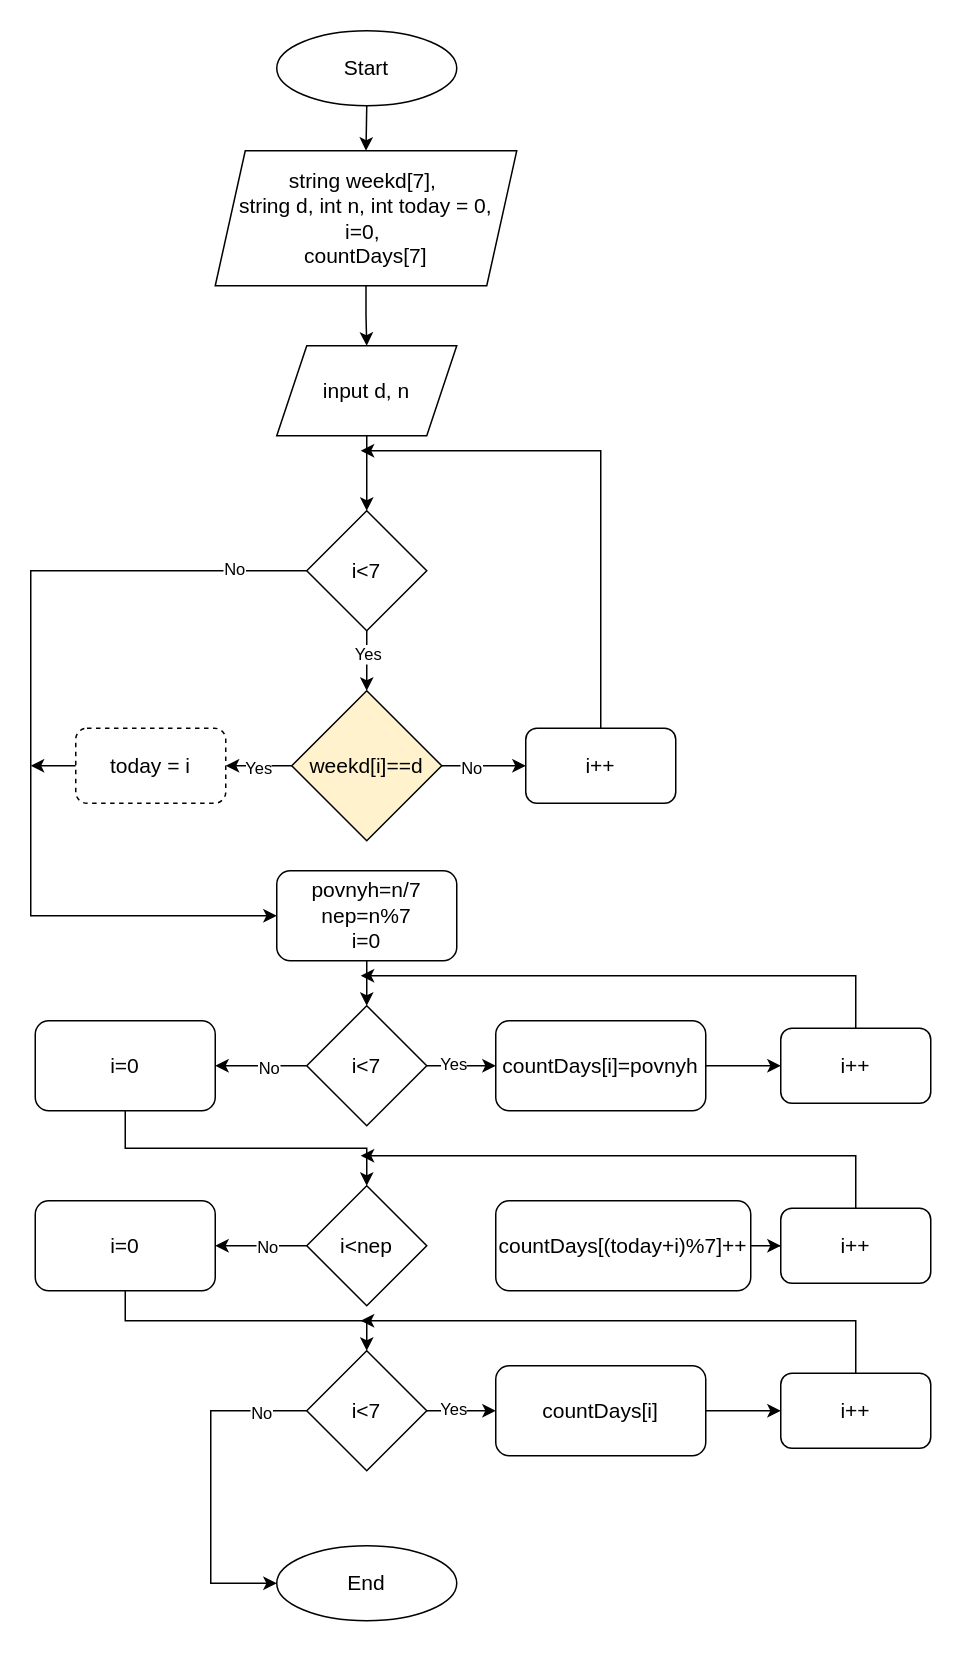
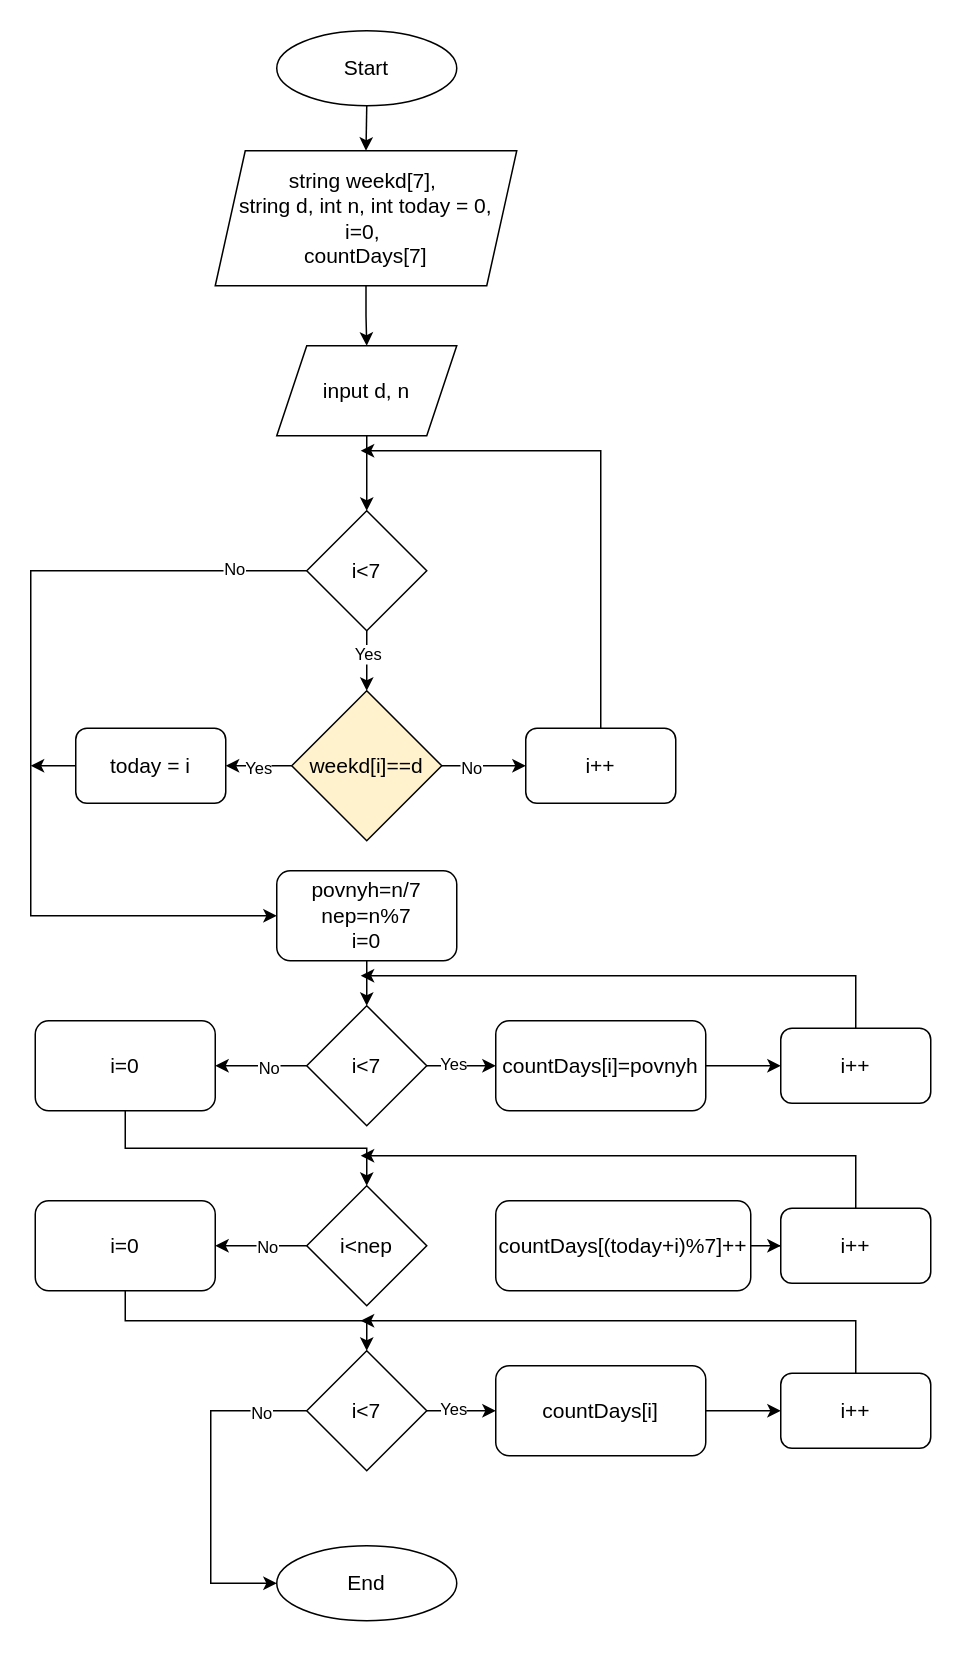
  <mxCell id="0" />
  <mxCell id="1" parent="0" />
  <mxCell id="2" value="&lt;font style=&quot;font-size: 14px;&quot;&gt;End&lt;/font&gt;" style="ellipse;whiteSpace=wrap;html=1;" vertex="1" parent="1"><mxGeometry x="184" y="1030" width="120" height="50" as="geometry" /></mxCell>
  <mxCell id="3" style="edgeStyle=orthogonalEdgeStyle;rounded=0;orthogonalLoop=1;jettySize=auto;html=1;exitX=0.5;exitY=1;exitDx=0;exitDy=0;entryX=0.5;entryY=0;entryDx=0;entryDy=0;" edge="1" parent="1" source="4" target="6"><mxGeometry relative="1" as="geometry"><mxPoint x="244" y="110" as="targetPoint" /></mxGeometry></mxCell>
  <mxCell id="4" value="&lt;font style=&quot;font-size: 14px;&quot;&gt;Start&lt;/font&gt;" style="ellipse;whiteSpace=wrap;html=1;" vertex="1" parent="1"><mxGeometry x="184" y="20" width="120" height="50" as="geometry" /></mxCell>
  <mxCell id="5" style="edgeStyle=orthogonalEdgeStyle;rounded=0;orthogonalLoop=1;jettySize=auto;html=1;exitX=0.5;exitY=1;exitDx=0;exitDy=0;entryX=0.5;entryY=0;entryDx=0;entryDy=0;" edge="1" parent="1" source="6" target="8"><mxGeometry relative="1" as="geometry" /></mxCell>
  <mxCell id="6" value="&lt;span style=&quot;font-size: 14px;&quot;&gt;string weekd[7],&amp;nbsp;&lt;/span&gt;&lt;div&gt;&lt;span style=&quot;font-size: 14px;&quot;&gt;string d, int n, int today = 0, i=0,&amp;nbsp;&lt;/span&gt;&lt;div&gt;&lt;span style=&quot;font-size: 14px;&quot;&gt;countDays[7]&lt;/span&gt;&lt;/div&gt;&lt;/div&gt;" style="shape=parallelogram;perimeter=parallelogramPerimeter;whiteSpace=wrap;html=1;fixedSize=1;" vertex="1" parent="1"><mxGeometry x="143" y="100" width="201" height="90" as="geometry" /></mxCell>
  <mxCell id="7" style="edgeStyle=orthogonalEdgeStyle;rounded=0;orthogonalLoop=1;jettySize=auto;html=1;exitX=0.5;exitY=1;exitDx=0;exitDy=0;entryX=0.5;entryY=0;entryDx=0;entryDy=0;" edge="1" parent="1" source="8" target="13"><mxGeometry relative="1" as="geometry"><mxPoint x="244" y="330" as="targetPoint" /></mxGeometry></mxCell>
  <mxCell id="8" value="&lt;span style=&quot;font-size: 14px;&quot;&gt;input d, n&lt;/span&gt;" style="shape=parallelogram;perimeter=parallelogramPerimeter;whiteSpace=wrap;html=1;fixedSize=1;" vertex="1" parent="1"><mxGeometry x="184" y="230" width="120" height="60" as="geometry" /></mxCell>
  <mxCell id="9" style="edgeStyle=orthogonalEdgeStyle;rounded=0;orthogonalLoop=1;jettySize=auto;html=1;exitX=0.5;exitY=1;exitDx=0;exitDy=0;entryX=0.5;entryY=0;entryDx=0;entryDy=0;" edge="1" parent="1" source="13" target="18"><mxGeometry relative="1" as="geometry" /></mxCell>
  <mxCell id="10" value="Yes" style="edgeLabel;html=1;align=center;verticalAlign=middle;resizable=0;points=[];" vertex="1" connectable="0" parent="9"><mxGeometry x="-0.26" relative="1" as="geometry"><mxPoint as="offset" /></mxGeometry></mxCell>
  <mxCell id="11" style="edgeStyle=orthogonalEdgeStyle;rounded=0;orthogonalLoop=1;jettySize=auto;html=1;exitX=0;exitY=0.5;exitDx=0;exitDy=0;entryX=0;entryY=0.5;entryDx=0;entryDy=0;" edge="1" parent="1" source="13" target="24"><mxGeometry relative="1" as="geometry"><mxPoint x="20" y="610" as="targetPoint" /><Array as="points"><mxPoint x="20" y="380" /><mxPoint x="20" y="610" /></Array></mxGeometry></mxCell>
  <mxCell id="12" value="No" style="edgeLabel;html=1;align=center;verticalAlign=middle;resizable=0;points=[];" vertex="1" connectable="0" parent="11"><mxGeometry x="-0.831" y="-2" relative="1" as="geometry"><mxPoint as="offset" /></mxGeometry></mxCell>
  <mxCell id="13" value="&lt;font style=&quot;font-size: 14px;&quot;&gt;i&amp;lt;7&lt;/font&gt;" style="rhombus;whiteSpace=wrap;html=1;" vertex="1" parent="1"><mxGeometry x="204" y="340" width="80" height="80" as="geometry" /></mxCell>
  <mxCell id="14" style="edgeStyle=orthogonalEdgeStyle;rounded=0;orthogonalLoop=1;jettySize=auto;html=1;exitX=0;exitY=0.5;exitDx=0;exitDy=0;entryX=1;entryY=0.5;entryDx=0;entryDy=0;" edge="1" parent="1" source="18" target="20"><mxGeometry relative="1" as="geometry" /></mxCell>
  <mxCell id="15" value="Yes" style="edgeLabel;html=1;align=center;verticalAlign=middle;resizable=0;points=[];" vertex="1" connectable="0" parent="14"><mxGeometry x="0.054" y="1" relative="1" as="geometry"><mxPoint as="offset" /></mxGeometry></mxCell>
  <mxCell id="16" style="edgeStyle=orthogonalEdgeStyle;rounded=0;orthogonalLoop=1;jettySize=auto;html=1;exitX=1;exitY=0.5;exitDx=0;exitDy=0;entryX=0;entryY=0.5;entryDx=0;entryDy=0;" edge="1" parent="1" source="18" target="22"><mxGeometry relative="1" as="geometry" /></mxCell>
  <mxCell id="17" value="No" style="edgeLabel;html=1;align=center;verticalAlign=middle;resizable=0;points=[];" vertex="1" connectable="0" parent="16"><mxGeometry x="-0.329" y="-1" relative="1" as="geometry"><mxPoint as="offset" /></mxGeometry></mxCell>
  <mxCell id="18" value="&lt;font style=&quot;font-size: 14px;&quot;&gt;weekd[i]==d&lt;/font&gt;" style="rhombus;whiteSpace=wrap;html=1;fillColor=#fff2cc;" vertex="1" parent="1"><mxGeometry x="194" y="460" width="100" height="100" as="geometry" /></mxCell>
  <mxCell id="19" style="edgeStyle=orthogonalEdgeStyle;rounded=0;orthogonalLoop=1;jettySize=auto;html=1;exitX=0;exitY=0.5;exitDx=0;exitDy=0;" edge="1" parent="1" source="20"><mxGeometry relative="1" as="geometry"><mxPoint x="20" y="510" as="targetPoint" /></mxGeometry></mxCell>
- <mxCell id="20" value="&lt;font style=&quot;font-size: 14px;&quot;&gt;today = i&lt;/font&gt;" style="rounded=1;whiteSpace=wrap;html=1;dashed=1;" vertex="1" parent="1"><mxGeometry x="50" y="485" width="100" height="50" as="geometry" /></mxCell>
+ <mxCell id="20" value="&lt;font style=&quot;font-size: 14px;&quot;&gt;today = i&lt;/font&gt;" style="rounded=1;whiteSpace=wrap;html=1;" vertex="1" parent="1"><mxGeometry x="50" y="485" width="100" height="50" as="geometry" /></mxCell>
  <mxCell id="21" style="edgeStyle=orthogonalEdgeStyle;rounded=0;orthogonalLoop=1;jettySize=auto;html=1;exitX=0.5;exitY=0;exitDx=0;exitDy=0;" edge="1" parent="1" source="22"><mxGeometry relative="1" as="geometry"><mxPoint x="240" y="300" as="targetPoint" /><Array as="points"><mxPoint x="400" y="300" /></Array></mxGeometry></mxCell>
  <mxCell id="22" value="&lt;font style=&quot;font-size: 14px;&quot;&gt;i++&lt;/font&gt;" style="rounded=1;whiteSpace=wrap;html=1;" vertex="1" parent="1"><mxGeometry x="350" y="485" width="100" height="50" as="geometry" /></mxCell>
  <mxCell id="23" style="edgeStyle=orthogonalEdgeStyle;rounded=0;orthogonalLoop=1;jettySize=auto;html=1;exitX=0.5;exitY=1;exitDx=0;exitDy=0;entryX=0.5;entryY=0;entryDx=0;entryDy=0;" edge="1" parent="1" source="24" target="29"><mxGeometry relative="1" as="geometry" /></mxCell>
  <mxCell id="24" value="&lt;font style=&quot;font-size: 14px;&quot;&gt;povnyh=n/7&lt;/font&gt;&lt;div style=&quot;font-size: 14px;&quot;&gt;&lt;font style=&quot;font-size: 14px;&quot;&gt;nep=n%7&lt;/font&gt;&lt;/div&gt;&lt;div style=&quot;font-size: 14px;&quot;&gt;&lt;font style=&quot;font-size: 14px;&quot;&gt;i=0&lt;/font&gt;&lt;/div&gt;" style="rounded=1;whiteSpace=wrap;html=1;" vertex="1" parent="1"><mxGeometry x="184" y="580" width="120" height="60" as="geometry" /></mxCell>
  <mxCell id="25" style="edgeStyle=orthogonalEdgeStyle;rounded=0;orthogonalLoop=1;jettySize=auto;html=1;exitX=1;exitY=0.5;exitDx=0;exitDy=0;entryX=0;entryY=0.5;entryDx=0;entryDy=0;" edge="1" parent="1" source="29" target="31"><mxGeometry relative="1" as="geometry" /></mxCell>
  <mxCell id="26" value="Yes" style="edgeLabel;html=1;align=center;verticalAlign=middle;resizable=0;points=[];" vertex="1" connectable="0" parent="25"><mxGeometry x="-0.27" y="2" relative="1" as="geometry"><mxPoint as="offset" /></mxGeometry></mxCell>
  <mxCell id="27" style="edgeStyle=orthogonalEdgeStyle;rounded=0;orthogonalLoop=1;jettySize=auto;html=1;exitX=0;exitY=0.5;exitDx=0;exitDy=0;entryX=1;entryY=0.5;entryDx=0;entryDy=0;" edge="1" parent="1" source="29" target="42"><mxGeometry relative="1" as="geometry" /></mxCell>
  <mxCell id="28" value="No" style="edgeLabel;html=1;align=center;verticalAlign=middle;resizable=0;points=[];" vertex="1" connectable="0" parent="27"><mxGeometry x="-0.141" y="1" relative="1" as="geometry"><mxPoint as="offset" /></mxGeometry></mxCell>
  <mxCell id="29" value="&lt;font style=&quot;font-size: 14px;&quot;&gt;i&amp;lt;7&lt;/font&gt;" style="rhombus;whiteSpace=wrap;html=1;" vertex="1" parent="1"><mxGeometry x="204" y="670" width="80" height="80" as="geometry" /></mxCell>
  <mxCell id="30" value="" style="edgeStyle=orthogonalEdgeStyle;rounded=0;orthogonalLoop=1;jettySize=auto;html=1;" edge="1" parent="1" source="31" target="33"><mxGeometry relative="1" as="geometry" /></mxCell>
  <mxCell id="31" value="&lt;font style=&quot;font-size: 14px;&quot;&gt;countDays[i]=povnyh&lt;/font&gt;" style="rounded=1;whiteSpace=wrap;html=1;" vertex="1" parent="1"><mxGeometry x="330" y="680" width="140" height="60" as="geometry" /></mxCell>
  <mxCell id="32" style="edgeStyle=orthogonalEdgeStyle;rounded=0;orthogonalLoop=1;jettySize=auto;html=1;exitX=0.5;exitY=0;exitDx=0;exitDy=0;" edge="1" parent="1" source="33"><mxGeometry relative="1" as="geometry"><mxPoint x="240" y="650" as="targetPoint" /><Array as="points"><mxPoint x="570" y="650" /></Array></mxGeometry></mxCell>
  <mxCell id="33" value="&lt;font style=&quot;font-size: 14px;&quot;&gt;i++&lt;/font&gt;" style="rounded=1;whiteSpace=wrap;html=1;" vertex="1" parent="1"><mxGeometry x="520" y="685" width="100" height="50" as="geometry" /></mxCell>
  <mxCell id="34" style="edgeStyle=orthogonalEdgeStyle;rounded=0;orthogonalLoop=1;jettySize=auto;html=1;exitX=0;exitY=0.5;exitDx=0;exitDy=0;entryX=1;entryY=0.5;entryDx=0;entryDy=0;" edge="1" parent="1" source="36" target="53"><mxGeometry relative="1" as="geometry" /></mxCell>
  <mxCell id="35" value="No" style="edgeLabel;html=1;align=center;verticalAlign=middle;resizable=0;points=[];" vertex="1" connectable="0" parent="34"><mxGeometry x="-0.108" relative="1" as="geometry"><mxPoint as="offset" /></mxGeometry></mxCell>
  <mxCell id="36" value="&lt;font style=&quot;font-size: 14px;&quot;&gt;i&amp;lt;nep&lt;/font&gt;" style="rhombus;whiteSpace=wrap;html=1;" vertex="1" parent="1"><mxGeometry x="204" y="790" width="80" height="80" as="geometry" /></mxCell>
  <mxCell id="37" value="" style="edgeStyle=orthogonalEdgeStyle;rounded=0;orthogonalLoop=1;jettySize=auto;html=1;" edge="1" parent="1" source="38" target="40"><mxGeometry relative="1" as="geometry" /></mxCell>
  <mxCell id="38" value="&lt;font style=&quot;font-size: 14px;&quot;&gt;countDays[(today+i)%7]++&lt;/font&gt;" style="rounded=1;whiteSpace=wrap;html=1;" vertex="1" parent="1"><mxGeometry x="330" y="800" width="170" height="60" as="geometry" /></mxCell>
  <mxCell id="39" style="edgeStyle=orthogonalEdgeStyle;rounded=0;orthogonalLoop=1;jettySize=auto;html=1;exitX=0.5;exitY=0;exitDx=0;exitDy=0;" edge="1" parent="1" source="40"><mxGeometry relative="1" as="geometry"><mxPoint x="240" y="770" as="targetPoint" /><Array as="points"><mxPoint x="570" y="770" /></Array></mxGeometry></mxCell>
  <mxCell id="40" value="&lt;font style=&quot;font-size: 14px;&quot;&gt;i++&lt;/font&gt;" style="rounded=1;whiteSpace=wrap;html=1;" vertex="1" parent="1"><mxGeometry x="520" y="805" width="100" height="50" as="geometry" /></mxCell>
  <mxCell id="41" style="edgeStyle=orthogonalEdgeStyle;rounded=0;orthogonalLoop=1;jettySize=auto;html=1;exitX=0.5;exitY=1;exitDx=0;exitDy=0;entryX=0.5;entryY=0;entryDx=0;entryDy=0;" edge="1" parent="1" source="42" target="36"><mxGeometry relative="1" as="geometry" /></mxCell>
  <mxCell id="42" value="&lt;span style=&quot;font-size: 14px;&quot;&gt;i=0&lt;/span&gt;" style="rounded=1;whiteSpace=wrap;html=1;" vertex="1" parent="1"><mxGeometry x="23" y="680" width="120" height="60" as="geometry" /></mxCell>
  <mxCell id="43" style="edgeStyle=orthogonalEdgeStyle;rounded=0;orthogonalLoop=1;jettySize=auto;html=1;exitX=1;exitY=0.5;exitDx=0;exitDy=0;entryX=0;entryY=0.5;entryDx=0;entryDy=0;" edge="1" parent="1" source="47" target="49"><mxGeometry relative="1" as="geometry" /></mxCell>
  <mxCell id="44" value="Yes" style="edgeLabel;html=1;align=center;verticalAlign=middle;resizable=0;points=[];" vertex="1" connectable="0" parent="43"><mxGeometry x="-0.27" y="2" relative="1" as="geometry"><mxPoint as="offset" /></mxGeometry></mxCell>
  <mxCell id="45" style="edgeStyle=orthogonalEdgeStyle;rounded=0;orthogonalLoop=1;jettySize=auto;html=1;exitX=0;exitY=0.5;exitDx=0;exitDy=0;entryX=0;entryY=0.5;entryDx=0;entryDy=0;" edge="1" parent="1" source="47" target="2"><mxGeometry relative="1" as="geometry"><Array as="points"><mxPoint x="140" y="940" /><mxPoint x="140" y="1055" /></Array></mxGeometry></mxCell>
  <mxCell id="46" value="No" style="edgeLabel;html=1;align=center;verticalAlign=middle;resizable=0;points=[];" vertex="1" connectable="0" parent="45"><mxGeometry x="-0.72" y="1" relative="1" as="geometry"><mxPoint as="offset" /></mxGeometry></mxCell>
  <mxCell id="47" value="&lt;font style=&quot;font-size: 14px;&quot;&gt;i&amp;lt;7&lt;/font&gt;" style="rhombus;whiteSpace=wrap;html=1;" vertex="1" parent="1"><mxGeometry x="204" y="900" width="80" height="80" as="geometry" /></mxCell>
  <mxCell id="48" value="" style="edgeStyle=orthogonalEdgeStyle;rounded=0;orthogonalLoop=1;jettySize=auto;html=1;" edge="1" parent="1" source="49" target="51"><mxGeometry relative="1" as="geometry" /></mxCell>
  <mxCell id="49" value="&lt;font style=&quot;font-size: 14px;&quot;&gt;countDays[i]&lt;/font&gt;" style="rounded=1;whiteSpace=wrap;html=1;" vertex="1" parent="1"><mxGeometry x="330" y="910" width="140" height="60" as="geometry" /></mxCell>
  <mxCell id="50" style="edgeStyle=orthogonalEdgeStyle;rounded=0;orthogonalLoop=1;jettySize=auto;html=1;exitX=0.5;exitY=0;exitDx=0;exitDy=0;" edge="1" parent="1" source="51"><mxGeometry relative="1" as="geometry"><mxPoint x="240" y="880" as="targetPoint" /><Array as="points"><mxPoint x="570" y="880" /></Array></mxGeometry></mxCell>
  <mxCell id="51" value="&lt;font style=&quot;font-size: 14px;&quot;&gt;i++&lt;/font&gt;" style="rounded=1;whiteSpace=wrap;html=1;" vertex="1" parent="1"><mxGeometry x="520" y="915" width="100" height="50" as="geometry" /></mxCell>
  <mxCell id="52" style="edgeStyle=orthogonalEdgeStyle;rounded=0;orthogonalLoop=1;jettySize=auto;html=1;exitX=0.5;exitY=1;exitDx=0;exitDy=0;entryX=0.5;entryY=0;entryDx=0;entryDy=0;" edge="1" parent="1" source="53" target="47"><mxGeometry relative="1" as="geometry" /></mxCell>
  <mxCell id="53" value="&lt;span style=&quot;font-size: 14px;&quot;&gt;i=0&lt;/span&gt;" style="rounded=1;whiteSpace=wrap;html=1;" vertex="1" parent="1"><mxGeometry x="23" y="800" width="120" height="60" as="geometry" /></mxCell>
